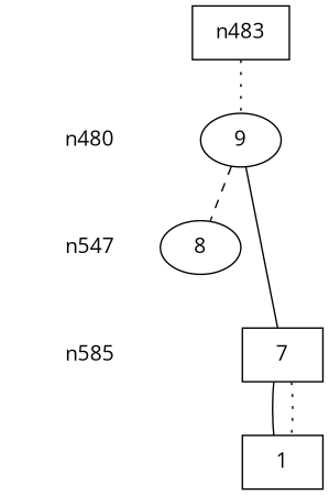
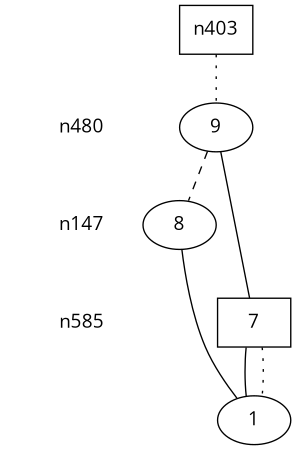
  digraph {
    fontname="Open Sans"
    node [fontname="Open Sans" shape=plaintext]
    edge [dir=none fontname="Open Sans"]
    "CONST NODES" [style=invis]
    n2 [label=n480]
-   " n547 "
+   " n547 " [label=n147]
    " n585 "
-   "  n483  " [shape=box]
+   "  n483  " [shape=box label=n403]
    9 [shape=""]
    8 [shape=""]
    7 [shape=box]
-   n9 [label=1 shape=box]
+   n9 [label=1 shape=ellipse]
    subgraph sub_1 {
      "CONST NODES"
      n2
      " n547 "
      " n585 "
    }
    subgraph sub_2 {
      rank=same
      "  n483  "
    }
    subgraph sub_3 {
      rank=same
      n2
      9
    }
    subgraph sub_4 {
      rank=same
      " n547 "
      8
    }
    subgraph sub_5 {
      rank=same
      " n585 "
      7
    }
    subgraph sub_6 {
      rank=same
      "CONST NODES"
      subgraph sub_7 {
        rank=same
        n9
      }
    }
    n2 -> " n547 " [style=invis]
    " n547 " -> " n585 " [style=invis]
    " n585 " -> "CONST NODES" [style=invis]
    "  n483  " -> 9 [style=dotted]
    9 -> 8 [style=dashed]
    9 -> 7
+   8 -> n9
    7 -> n9
    7 -> n9 [style=dotted]
  }
